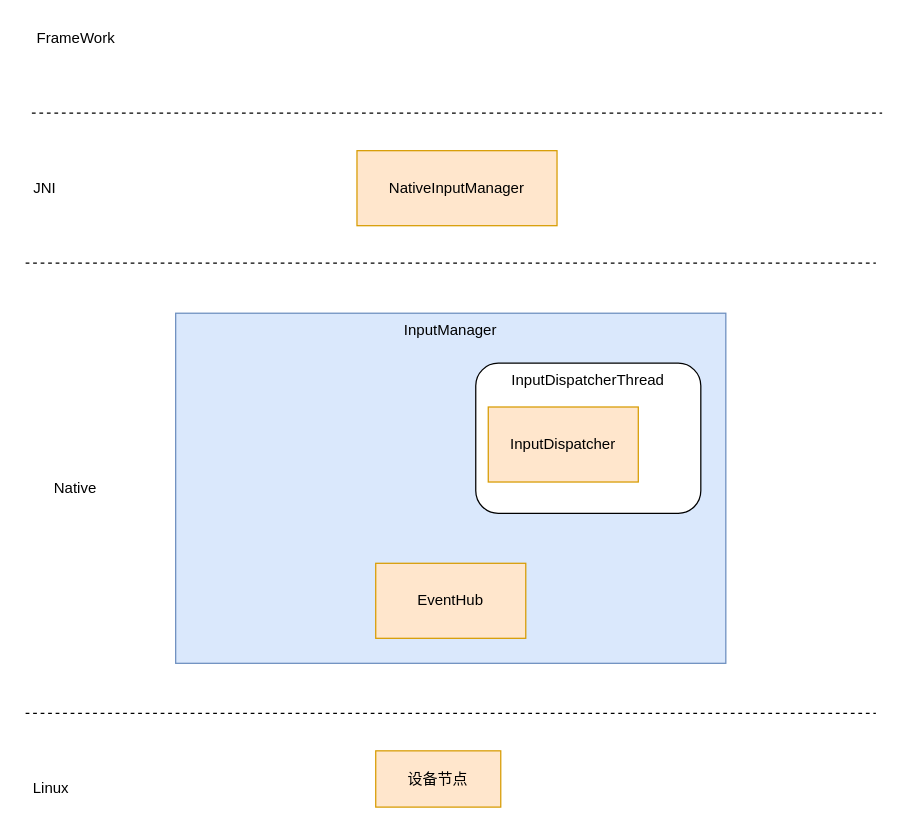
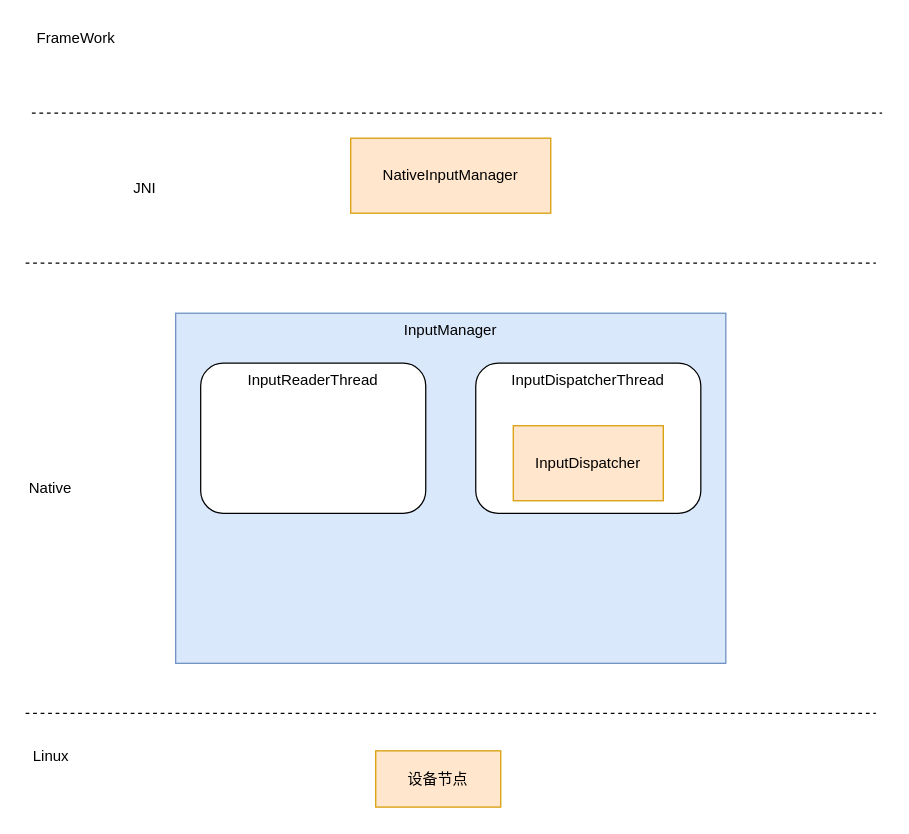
  <mxCell id="0" />
  <mxCell id="1" parent="0" />
  <mxCell id="2" value="&lt;div style=&quot;&quot;&gt;&lt;span&gt;InputManager&lt;/span&gt;&lt;/div&gt;" style="rounded=0;whiteSpace=wrap;html=1;align=center;labelPosition=center;verticalLabelPosition=middle;verticalAlign=top;fillColor=#dae8fc;strokeColor=#6c8ebf;" parent="1" vertex="1"><mxGeometry x="140" y="250" width="440" height="280" as="geometry" /></mxCell>
+ <mxCell id="3" value="InputReaderThread" style="rounded=1;whiteSpace=wrap;html=1;verticalAlign=top;" parent="1" vertex="1"><mxGeometry x="160" y="290" width="180" height="120" as="geometry" /></mxCell>
  <mxCell id="4" value="InputDispatcherThread" style="rounded=1;whiteSpace=wrap;html=1;verticalAlign=top;" parent="1" vertex="1"><mxGeometry x="380" y="290" width="180" height="120" as="geometry" /></mxCell>
- <mxCell id="5" value="EventHub" style="rounded=0;whiteSpace=wrap;html=1;fillColor=#ffe6cc;strokeColor=#d79b00;" parent="1" vertex="1"><mxGeometry x="300" y="450" width="120" height="60" as="geometry" /></mxCell>
- <mxCell id="6" value="InputDispatcher" style="rounded=0;whiteSpace=wrap;html=1;fillColor=#ffe6cc;strokeColor=#d79b00;" parent="1" vertex="1"><mxGeometry x="390" y="325" width="120" height="60" as="geometry" /></mxCell>
+ <mxCell id="6" value="InputDispatcher" style="rounded=0;whiteSpace=wrap;html=1;fillColor=#ffe6cc;strokeColor=#d79b00;" parent="1" vertex="1"><mxGeometry x="410" y="340" width="120" height="60" as="geometry" /></mxCell>
  <mxCell id="7" value="" style="endArrow=none;dashed=1;html=1;" parent="1" edge="1"><mxGeometry width="50" height="50" relative="1" as="geometry"><mxPoint x="20" y="210" as="sourcePoint" /><mxPoint x="700" y="210" as="targetPoint" /></mxGeometry></mxCell>
- <mxCell id="8" value="Native" style="text;html=1;strokeColor=none;fillColor=none;align=center;verticalAlign=middle;whiteSpace=wrap;rounded=0;" parent="1" vertex="1"><mxGeometry x="40" y="380" width="40" height="20" as="geometry" /></mxCell>
+ <mxCell id="8" value="Native" style="text;html=1;strokeColor=none;fillColor=none;align=center;verticalAlign=middle;whiteSpace=wrap;rounded=0;" parent="1" vertex="1"><mxGeometry x="20" y="380" width="40" height="20" as="geometry" /></mxCell>
  <mxCell id="9" value="" style="endArrow=none;dashed=1;html=1;" parent="1" edge="1"><mxGeometry width="50" height="50" relative="1" as="geometry"><mxPoint x="20" y="570" as="sourcePoint" /><mxPoint x="700" y="570" as="targetPoint" /></mxGeometry></mxCell>
  <mxCell id="10" value="设备节点" style="rounded=0;whiteSpace=wrap;html=1;labelBackgroundColor=none;align=center;verticalAlign=middle;fillColor=#ffe6cc;strokeColor=#d79b00;" vertex="1" parent="1"><mxGeometry x="300" y="600" width="100" height="45" as="geometry" /></mxCell>
- <mxCell id="11" value="Linux" style="text;html=1;align=center;verticalAlign=middle;resizable=0;points=[];autosize=1;strokeColor=none;" vertex="1" parent="1"><mxGeometry x="20" y="620" width="40" height="20" as="geometry" /></mxCell>
- <mxCell id="12" value="NativeInputManager" style="rounded=0;whiteSpace=wrap;html=1;labelBackgroundColor=none;align=center;verticalAlign=middle;fillColor=#ffe6cc;strokeColor=#d79b00;" vertex="1" parent="1"><mxGeometry x="285" y="120" width="160" height="60" as="geometry" /></mxCell>
+ <mxCell id="11" value="Linux" style="text;html=1;align=center;verticalAlign=middle;resizable=0;points=[];autosize=1;strokeColor=none;" vertex="1" parent="1"><mxGeometry x="20" y="595" width="40" height="20" as="geometry" /></mxCell>
+ <mxCell id="12" value="NativeInputManager" style="rounded=0;whiteSpace=wrap;html=1;labelBackgroundColor=none;align=center;verticalAlign=middle;fillColor=#ffe6cc;strokeColor=#d79b00;" vertex="1" parent="1"><mxGeometry x="280" y="110" width="160" height="60" as="geometry" /></mxCell>
  <mxCell id="13" value="" style="endArrow=none;dashed=1;html=1;" edge="1" parent="1"><mxGeometry width="50" height="50" relative="1" as="geometry"><mxPoint x="25" y="90" as="sourcePoint" /><mxPoint x="705" y="90" as="targetPoint" /></mxGeometry></mxCell>
- <mxCell id="14" value="JNI" style="text;html=1;align=center;verticalAlign=middle;resizable=0;points=[];autosize=1;strokeColor=none;" vertex="1" parent="1"><mxGeometry x="20" y="140" width="30" height="20" as="geometry" /></mxCell>
+ <mxCell id="14" value="JNI" style="text;html=1;align=center;verticalAlign=middle;resizable=0;points=[];autosize=1;strokeColor=none;" vertex="1" parent="1"><mxGeometry x="100" y="140" width="30" height="20" as="geometry" /></mxCell>
  <mxCell id="15" value="FrameWork" style="text;html=1;align=center;verticalAlign=middle;resizable=0;points=[];autosize=1;strokeColor=none;" vertex="1" parent="1"><mxGeometry x="20" y="20" width="80" height="20" as="geometry" /></mxCell>
